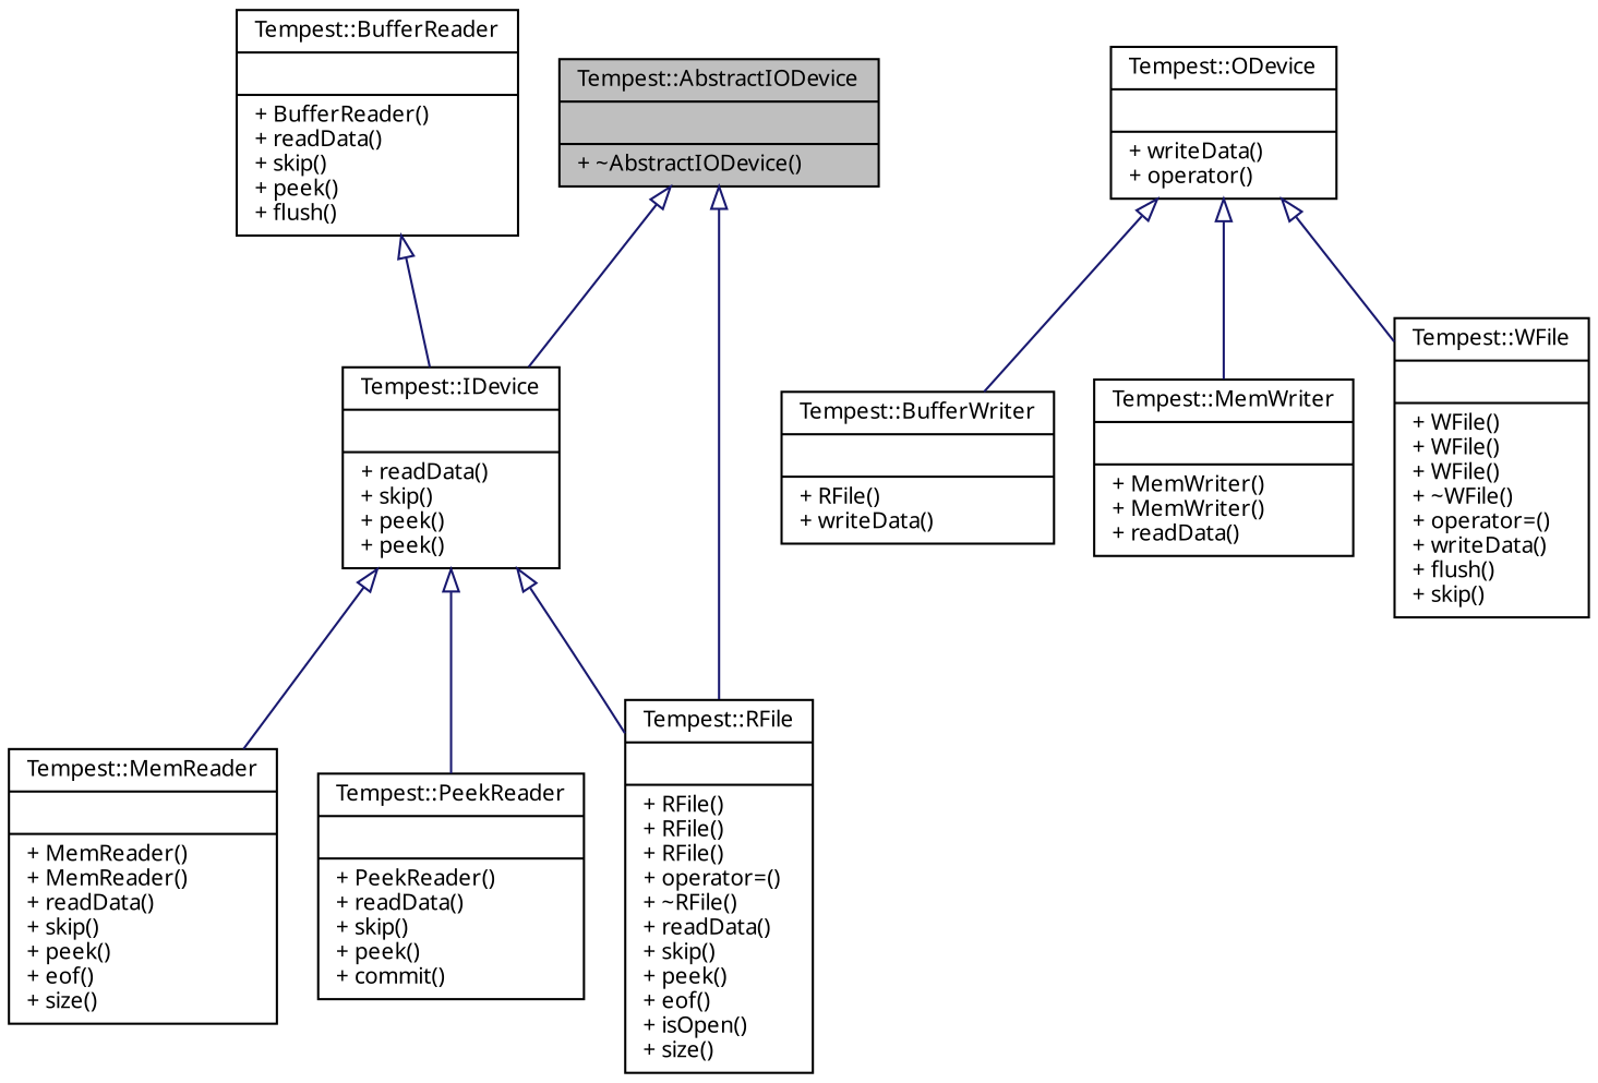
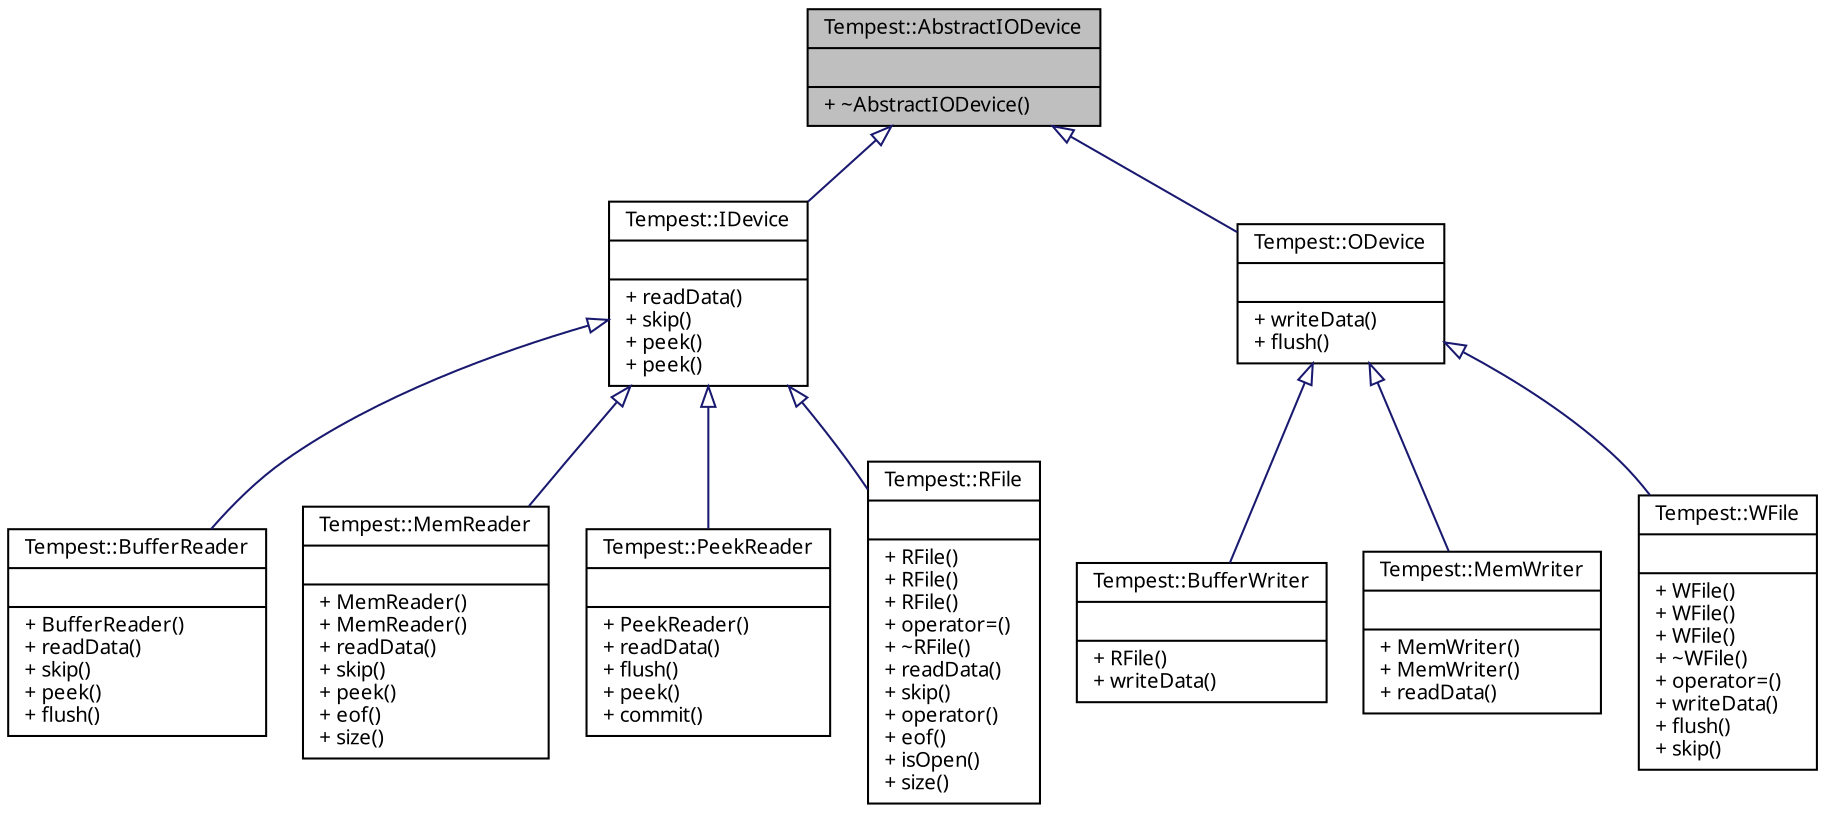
  digraph {
    fontname="Noto Sans"
    node [color=black fillcolor=white fontname="Noto Sans" fontsize=10 shape=record style=filled]
    edge [arrowtail=onormal color=midnightblue dir=back fontname="Noto Sans" fontsize=10 labelfontname=Helvetica labelfontsize=10 style=solid]
    n1 [fillcolor=grey75 fontcolor=black height=0.2 label="{Tempest::AbstractIODevice\n||+ ~AbstractIODevice()\l}" width=0.4]
    n2 [height=0.2 label="{Tempest::IDevice\n||+ readData()\l+ skip()\l+ peek()\l+ peek()\l}" width=0.4]
-   n3 [height=0.2 label="{Tempest::ODevice\n||+ writeData()\l+ operator()\l}" width=0.4]
+   n3 [height=0.2 label="{Tempest::ODevice\n||+ writeData()\l+ flush()\l}" width=0.4]
    n4 [height=0.2 label="{Tempest::BufferReader\n||+ BufferReader()\l+ readData()\l+ skip()\l+ peek()\l+ flush()\l}" width=0.4]
    n5 [height=0.2 label="{Tempest::MemReader\n||+ MemReader()\l+ MemReader()\l+ readData()\l+ skip()\l+ peek()\l+ eof()\l+ size()\l}" width=0.4]
-   n6 [height=0.2 label="{Tempest::PeekReader\n||+ PeekReader()\l+ readData()\l+ skip()\l+ peek()\l+ commit()\l}" width=0.4]
-   n7 [height=0.2 label="{Tempest::RFile\n||+ RFile()\l+ RFile()\l+ RFile()\l+ operator=()\l+ ~RFile()\l+ readData()\l+ skip()\l+ peek()\l+ eof()\l+ isOpen()\l+ size()\l}" width=0.4]
+   n6 [height=0.2 label="{Tempest::PeekReader\n||+ PeekReader()\l+ readData()\l+ flush()\l+ peek()\l+ commit()\l}" width=0.4]
+   n7 [height=0.2 label="{Tempest::RFile\n||+ RFile()\l+ RFile()\l+ RFile()\l+ operator=()\l+ ~RFile()\l+ readData()\l+ skip()\l+ operator()\l+ eof()\l+ isOpen()\l+ size()\l}" width=0.4]
    n8 [height=0.2 label="{Tempest::BufferWriter\n||+ RFile()\l+ writeData()\l}" width=0.4]
    n9 [height=0.2 label="{Tempest::MemWriter\n||+ MemWriter()\l+ MemWriter()\l+ readData()\l}" width=0.4]
    n10 [height=0.2 label="{Tempest::WFile\n||+ WFile()\l+ WFile()\l+ WFile()\l+ ~WFile()\l+ operator=()\l+ writeData()\l+ flush()\l+ skip()\l}" width=0.4]
    n1 -> n2
-   n1 -> n7
-   n4 -> n2
+   n1 -> n3
+   n2 -> n4
    n2 -> n5
    n2 -> n6
    n2 -> n7
    n3 -> n8
    n3 -> n9
    n3 -> n10
  }
